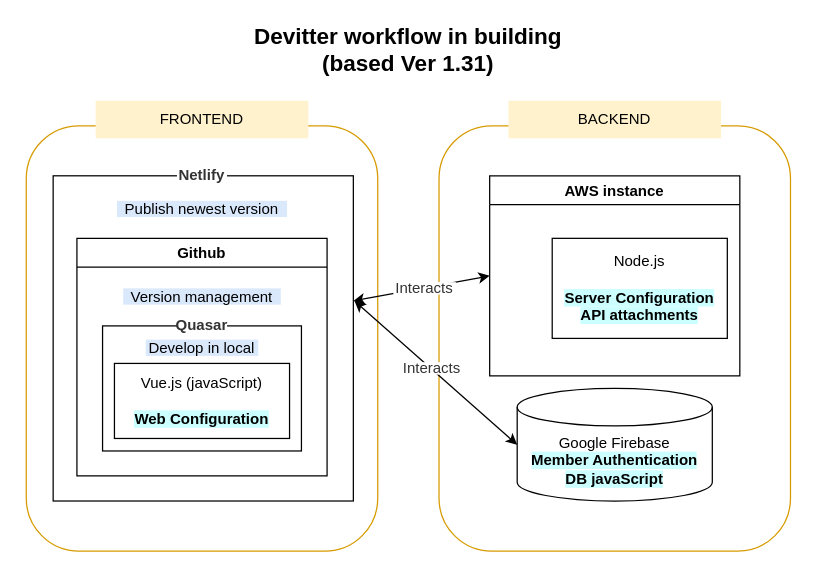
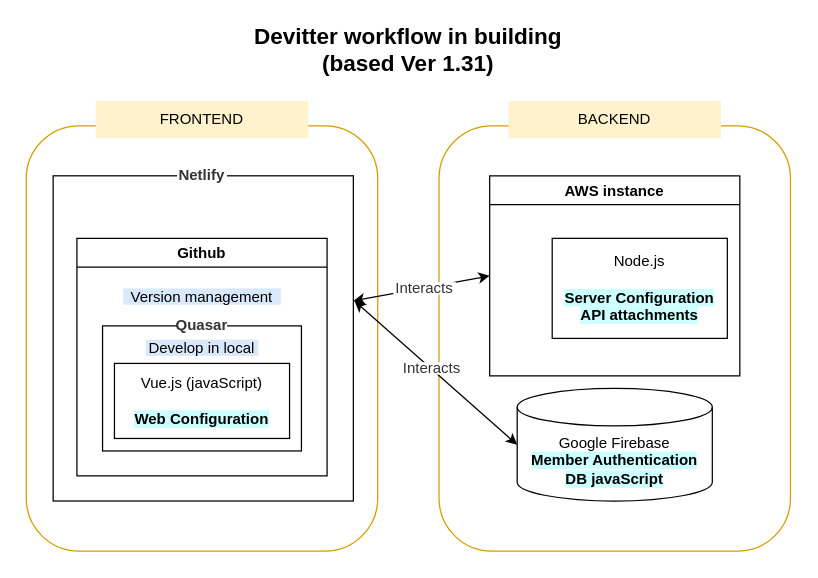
  <mxCell id="0" />
  <mxCell id="1" parent="0" />
  <mxCell id="2" value="" style="rounded=1;whiteSpace=wrap;html=1;fillColor=none;strokeColor=#d79b00;" vertex="1" parent="1"><mxGeometry x="350.5" y="100" width="281" height="340" as="geometry" /></mxCell>
  <mxCell id="3" value="" style="rounded=1;whiteSpace=wrap;html=1;fillColor=none;strokeColor=#d79b00;" vertex="1" parent="1"><mxGeometry x="20.5" y="100" width="281" height="340" as="geometry" /></mxCell>
  <mxCell id="4" value="" style="rounded=0;whiteSpace=wrap;html=1;fillColor=none;" vertex="1" parent="1"><mxGeometry x="42" y="140" width="240" height="260" as="geometry" /></mxCell>
  <mxCell id="5" value="FRONTEND" style="rounded=0;whiteSpace=wrap;html=1;fillColor=#fff2cc;strokeColor=none;" vertex="1" parent="1"><mxGeometry x="76" y="80" width="170" height="30" as="geometry" /></mxCell>
  <mxCell id="6" value="BACKEND" style="rounded=0;whiteSpace=wrap;html=1;fillColor=#fff2cc;strokeColor=none;" vertex="1" parent="1"><mxGeometry x="406" y="80" width="170" height="30" as="geometry" /></mxCell>
  <mxCell id="7" value="Github" style="swimlane;" vertex="1" parent="1"><mxGeometry x="61" y="190" width="200" height="190" as="geometry" /></mxCell>
  <mxCell id="8" value="" style="rounded=0;whiteSpace=wrap;html=1;fillColor=none;" vertex="1" parent="7"><mxGeometry x="20.5" y="70" width="159" height="100" as="geometry" /></mxCell>
  <mxCell id="9" value="Vue.js (javaScript)&lt;br&gt;&lt;br&gt;&lt;b style=&quot;background-color: rgb(204 , 255 , 255)&quot;&gt;Web Configuration&lt;/b&gt;" style="rounded=0;whiteSpace=wrap;html=1;" vertex="1" parent="7"><mxGeometry x="30" y="100" width="140" height="60" as="geometry" /></mxCell>
  <mxCell id="10" value="&lt;b&gt;Quasar&lt;/b&gt;" style="text;html=1;align=center;verticalAlign=middle;whiteSpace=wrap;rounded=0;fillColor=#FFFFFF;strokeColor=none;fontColor=#333333;" vertex="1" parent="7"><mxGeometry x="80" y="60" width="40" height="20" as="geometry" /></mxCell>
  <mxCell id="11" value="Develop in local" style="text;html=1;align=center;verticalAlign=middle;whiteSpace=wrap;rounded=0;fillColor=#dae8fc;strokeColor=none;" vertex="1" parent="7"><mxGeometry x="55" y="81" width="90" height="13" as="geometry" /></mxCell>
  <mxCell id="12" value="Version management" style="text;html=1;align=center;verticalAlign=middle;whiteSpace=wrap;rounded=0;fillColor=#dae8fc;strokeColor=none;" vertex="1" parent="7"><mxGeometry x="37" y="40" width="126" height="13" as="geometry" /></mxCell>
  <mxCell id="13" value="AWS instance" style="swimlane;" vertex="1" parent="1"><mxGeometry x="391" y="140" width="200" height="160" as="geometry"><mxRectangle x="479" y="290" width="110" height="23" as="alternateBounds" /></mxGeometry></mxCell>
  <mxCell id="14" value="Node.js&lt;br&gt;&lt;br&gt;&lt;span style=&quot;background-color: rgb(204 , 255 , 255)&quot;&gt;&lt;b&gt;Server Configuration&lt;/b&gt;&lt;br&gt;&lt;b&gt;API attachments&lt;/b&gt;&lt;/span&gt;" style="rounded=0;whiteSpace=wrap;html=1;" vertex="1" parent="13"><mxGeometry x="50" y="50" width="140" height="80" as="geometry" /></mxCell>
  <mxCell id="15" value="" style="endArrow=classic;startArrow=classic;html=1;entryX=0.5;entryY=1;entryDx=0;entryDy=0;exitX=0;exitY=0.5;exitDx=0;exitDy=0;" edge="1" parent="13" source="13"><mxGeometry width="50" height="50" relative="1" as="geometry"><mxPoint x="71.5" y="175" as="sourcePoint" /><mxPoint x="-109" y="100" as="targetPoint" /></mxGeometry></mxCell>
  <mxCell id="16" value="" style="endArrow=classic;startArrow=classic;html=1;entryX=1.004;entryY=0.385;entryDx=0;entryDy=0;exitX=0;exitY=0.5;exitDx=0;exitDy=0;exitPerimeter=0;entryPerimeter=0;" edge="1" parent="1" source="20" target="4"><mxGeometry width="50" height="50" relative="1" as="geometry"><mxPoint x="342.5" y="475" as="sourcePoint" /><mxPoint x="182" y="410" as="targetPoint" /></mxGeometry></mxCell>
  <mxCell id="17" value="Interacts" style="text;html=1;align=center;verticalAlign=middle;whiteSpace=wrap;rounded=0;fillColor=#FFFFFF;strokeColor=none;fontColor=#333333;" vertex="1" parent="1"><mxGeometry x="320" y="289" width="50" height="10" as="geometry" /></mxCell>
  <mxCell id="18" value="&lt;b&gt;Netlify&lt;/b&gt;" style="text;html=1;align=center;verticalAlign=middle;whiteSpace=wrap;rounded=0;fillColor=#FFFFFF;strokeColor=none;fontColor=#333333;" vertex="1" parent="1"><mxGeometry x="141" y="130" width="40" height="20" as="geometry" /></mxCell>
  <mxCell id="19" value="Interacts" style="text;html=1;align=center;verticalAlign=middle;whiteSpace=wrap;rounded=0;fillColor=#FFFFFF;strokeColor=none;fontColor=#333333;" vertex="1" parent="1"><mxGeometry x="314" y="225" width="50" height="10" as="geometry" /></mxCell>
  <mxCell id="20" value="&lt;span&gt;Google Firebase&lt;/span&gt;&lt;br style=&quot;font-weight: 700&quot;&gt;&lt;span style=&quot;background-color: rgb(204 , 255 , 255)&quot;&gt;&lt;span style=&quot;font-weight: 700&quot;&gt;Member Authentication&lt;/span&gt;&lt;br style=&quot;font-weight: 700&quot;&gt;&lt;span style=&quot;font-weight: 700&quot;&gt;DB javaScript&lt;/span&gt;&lt;/span&gt;" style="shape=cylinder3;whiteSpace=wrap;html=1;boundedLbl=1;backgroundOutline=1;size=15;fillColor=none;" vertex="1" parent="1"><mxGeometry x="413" y="310" width="156" height="90" as="geometry" /></mxCell>
- <mxCell id="21" value="Publish newest version" style="text;html=1;align=center;verticalAlign=middle;whiteSpace=wrap;rounded=0;fillColor=#dae8fc;strokeColor=none;" vertex="1" parent="1"><mxGeometry x="93" y="160" width="136" height="13" as="geometry" /></mxCell>
  <mxCell id="22" value="&lt;b&gt;&lt;font style=&quot;font-size: 18px&quot;&gt;Devitter workflow in building (based Ver 1.31)&lt;/font&gt;&lt;/b&gt;" style="text;html=1;strokeColor=none;fillColor=none;align=center;verticalAlign=middle;whiteSpace=wrap;rounded=0;" vertex="1" parent="1"><mxGeometry x="176" y="20" width="300" height="40" as="geometry" /></mxCell>
